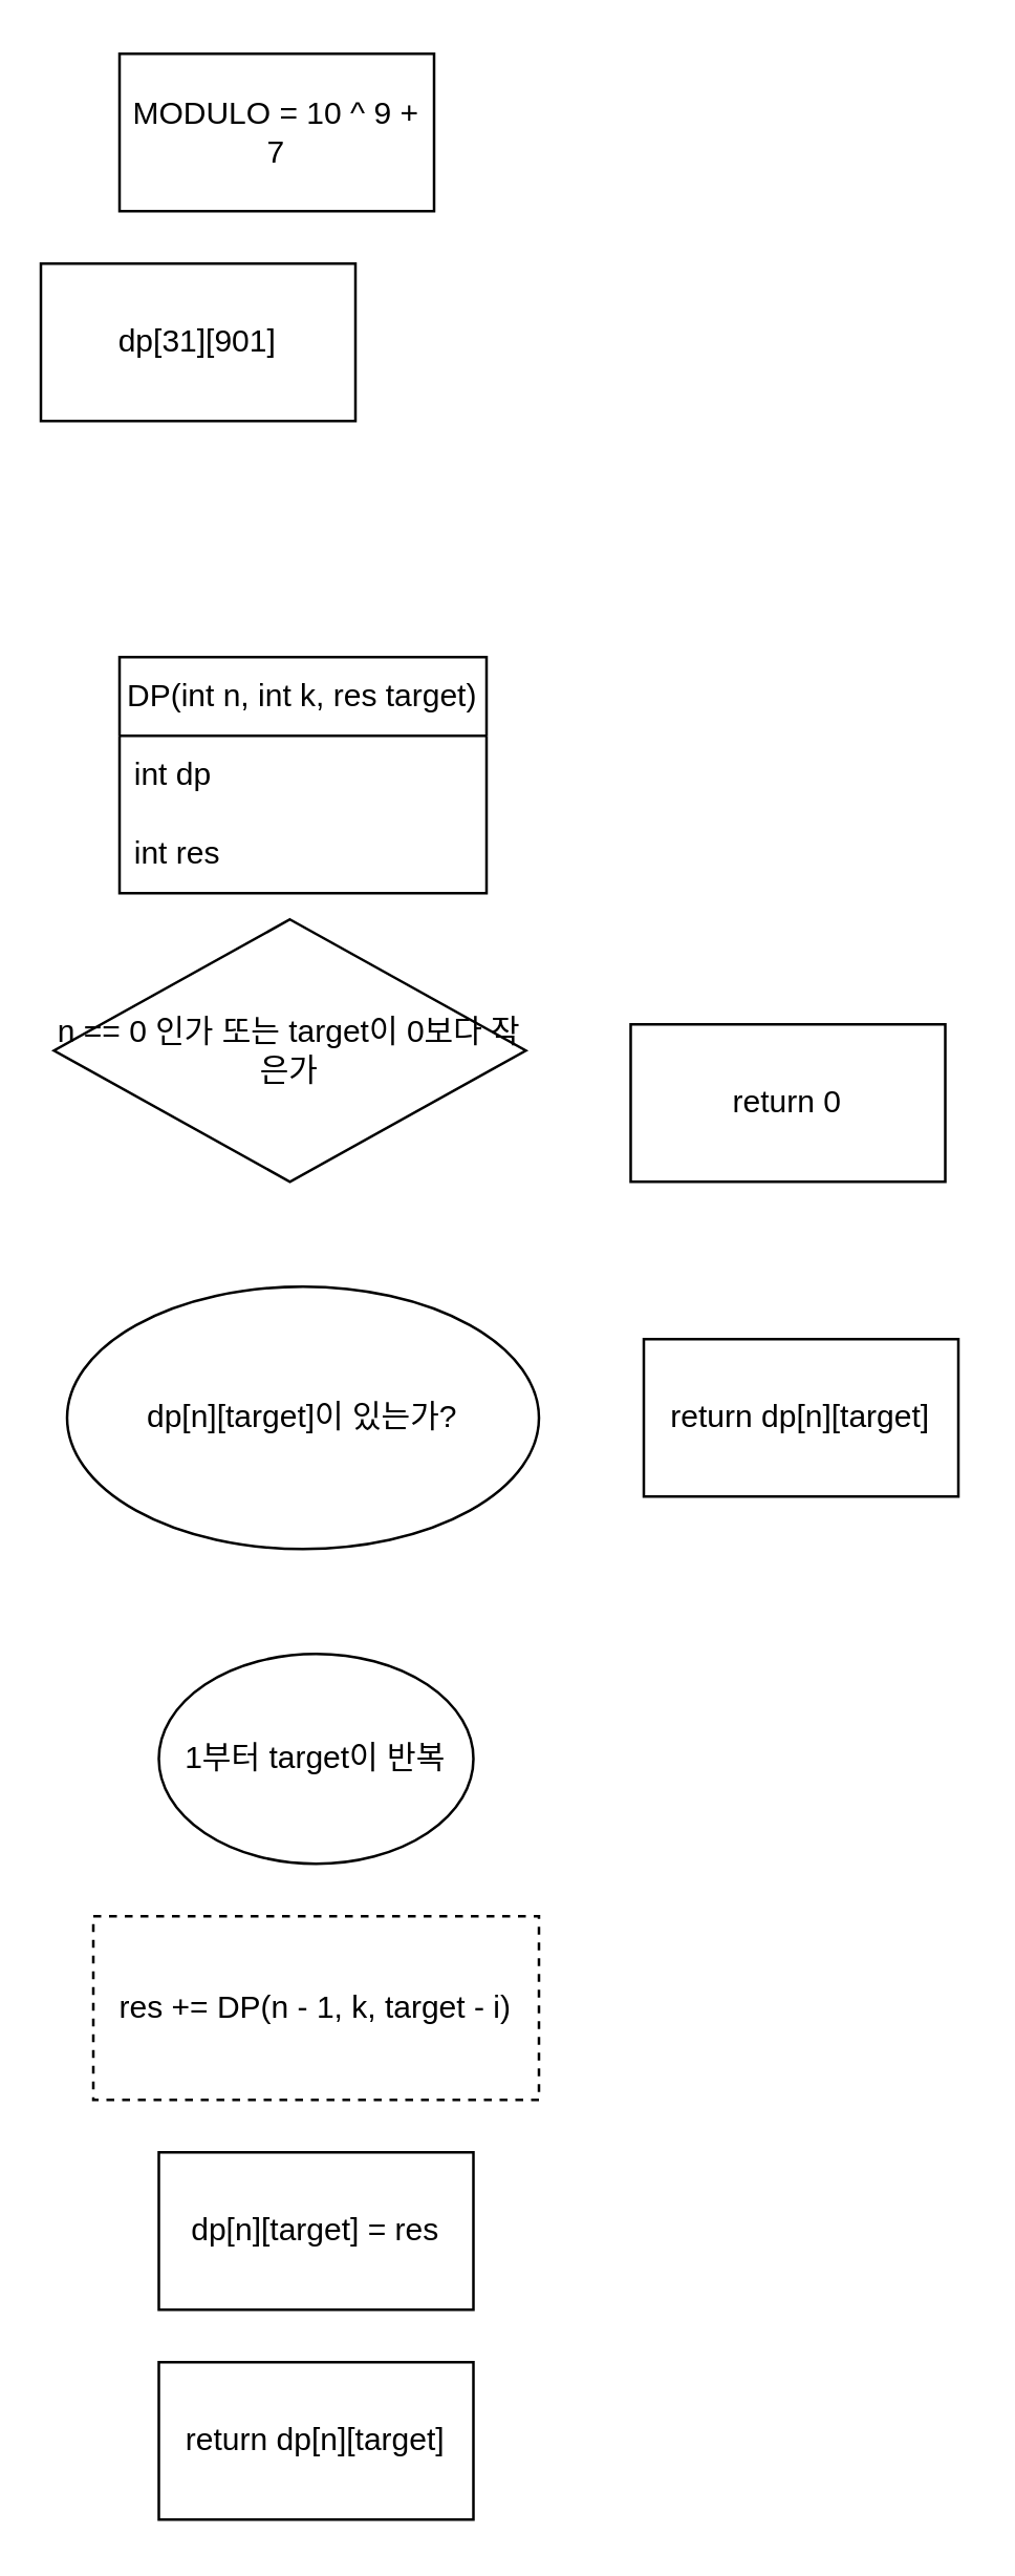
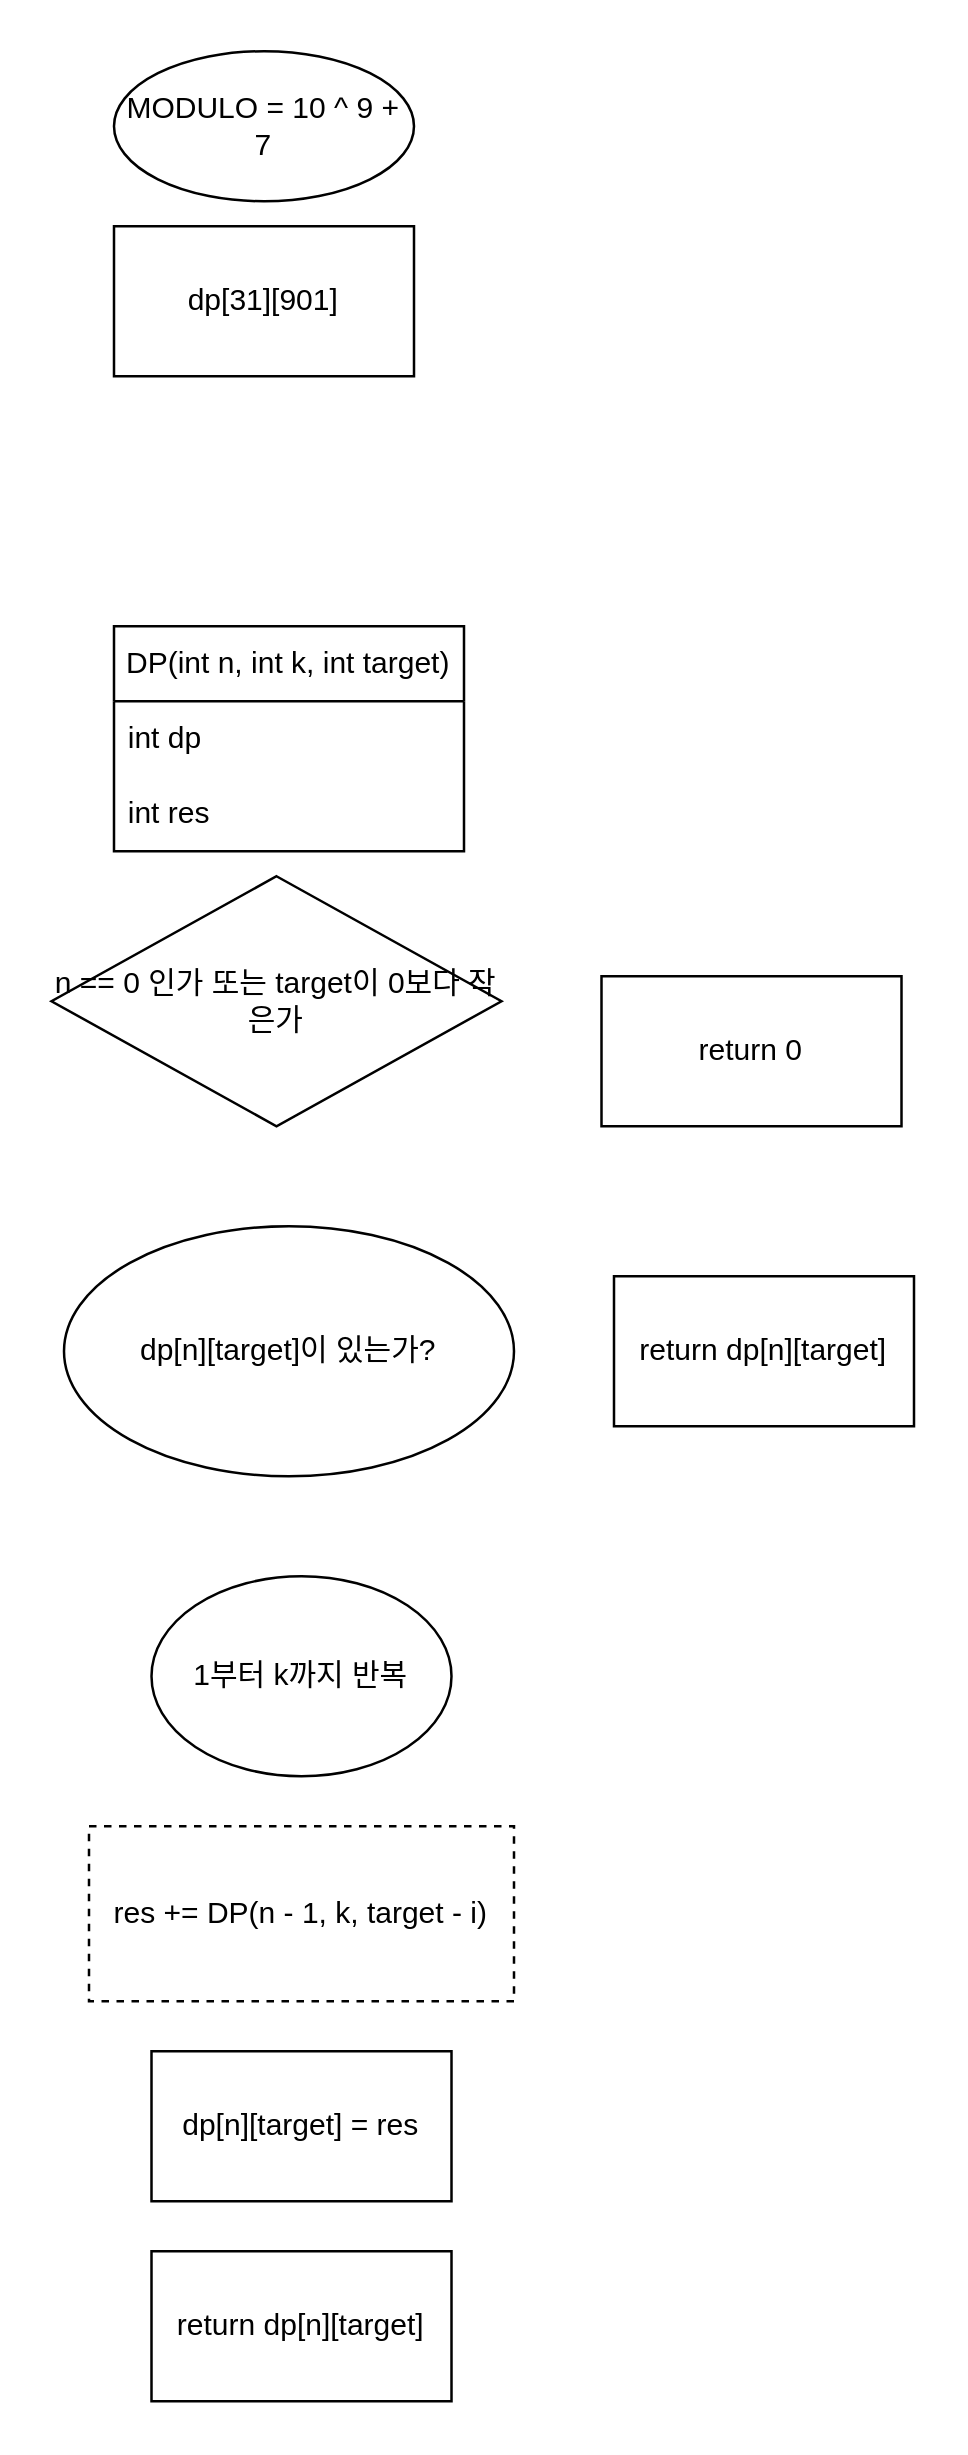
  <mxCell id="0" />
  <mxCell id="1" parent="0" />
- <mxCell id="2" value="dp[31][901]" style="rounded=0;whiteSpace=wrap;html=1;" vertex="1" parent="1"><mxGeometry x="15" y="100" width="120" height="60" as="geometry" /></mxCell>
- <mxCell id="3" value="DP(int n, int k, res target)" style="swimlane;fontStyle=0;childLayout=stackLayout;horizontal=1;startSize=30;horizontalStack=0;resizeParent=1;resizeParentMax=0;resizeLast=0;collapsible=1;marginBottom=0;whiteSpace=wrap;html=1;" vertex="1" parent="1"><mxGeometry x="45" y="250" width="140" height="90" as="geometry" /></mxCell>
+ <mxCell id="2" value="dp[31][901]" style="rounded=0;whiteSpace=wrap;html=1;" vertex="1" parent="1"><mxGeometry x="45" y="90" width="120" height="60" as="geometry" /></mxCell>
+ <mxCell id="3" value="DP(int n, int k, int target)" style="swimlane;fontStyle=0;childLayout=stackLayout;horizontal=1;startSize=30;horizontalStack=0;resizeParent=1;resizeParentMax=0;resizeLast=0;collapsible=1;marginBottom=0;whiteSpace=wrap;html=1;" vertex="1" parent="1"><mxGeometry x="45" y="250" width="140" height="90" as="geometry" /></mxCell>
  <mxCell id="4" value="int dp" style="text;strokeColor=none;fillColor=none;align=left;verticalAlign=middle;spacingLeft=4;spacingRight=4;overflow=hidden;points=[[0,0.5],[1,0.5]];portConstraint=eastwest;rotatable=0;whiteSpace=wrap;html=1;" vertex="1" parent="3"><mxGeometry y="30" width="140" height="30" as="geometry" /></mxCell>
  <mxCell id="5" value="int res" style="text;strokeColor=none;fillColor=none;align=left;verticalAlign=middle;spacingLeft=4;spacingRight=4;overflow=hidden;points=[[0,0.5],[1,0.5]];portConstraint=eastwest;rotatable=0;whiteSpace=wrap;html=1;" vertex="1" parent="3"><mxGeometry y="60" width="140" height="30" as="geometry" /></mxCell>
- <mxCell id="6" value="MODULO = 10 ^ 9 + 7" style="rounded=0;whiteSpace=wrap;html=1;" vertex="1" parent="1"><mxGeometry x="45" y="20" width="120" height="60" as="geometry" /></mxCell>
+ <mxCell id="6" value="MODULO = 10 ^ 9 + 7" style="ellipse;whiteSpace=wrap;html=1;" vertex="1" parent="1"><mxGeometry x="45" y="20" width="120" height="60" as="geometry" /></mxCell>
  <mxCell id="7" value="res += DP(n - 1, k, target - i)" style="whiteSpace=wrap;html=1;dashed=1;" vertex="1" parent="1"><mxGeometry x="35" y="730" width="170" height="70" as="geometry" /></mxCell>
  <mxCell id="8" value="dp[n][target]이 있는가?" style="ellipse;whiteSpace=wrap;html=1;" vertex="1" parent="1"><mxGeometry x="25" y="490" width="180" height="100" as="geometry" /></mxCell>
  <mxCell id="9" value="return dp[n][target]" style="rounded=0;whiteSpace=wrap;html=1;" vertex="1" parent="1"><mxGeometry x="245" y="510" width="120" height="60" as="geometry" /></mxCell>
- <mxCell id="10" value="1부터 target이 반복" style="ellipse;whiteSpace=wrap;html=1;" vertex="1" parent="1"><mxGeometry x="60" y="630" width="120" height="80" as="geometry" /></mxCell>
+ <mxCell id="10" value="1부터 k까지 반복" style="ellipse;whiteSpace=wrap;html=1;" vertex="1" parent="1"><mxGeometry x="60" y="630" width="120" height="80" as="geometry" /></mxCell>
  <mxCell id="11" value="n == 0 인가 또는 target이 0보다 작은가" style="rhombus;whiteSpace=wrap;html=1;" vertex="1" parent="1"><mxGeometry x="20" y="350" width="180" height="100" as="geometry" /></mxCell>
  <mxCell id="12" value="return 0" style="rounded=0;whiteSpace=wrap;html=1;" vertex="1" parent="1"><mxGeometry x="240" y="390" width="120" height="60" as="geometry" /></mxCell>
  <mxCell id="13" value="return dp[n][target]" style="rounded=0;whiteSpace=wrap;html=1;" vertex="1" parent="1"><mxGeometry x="60" y="900" width="120" height="60" as="geometry" /></mxCell>
  <mxCell id="14" value="dp[n][target] = res" style="rounded=0;whiteSpace=wrap;html=1;" vertex="1" parent="1"><mxGeometry x="60" y="820" width="120" height="60" as="geometry" /></mxCell>
